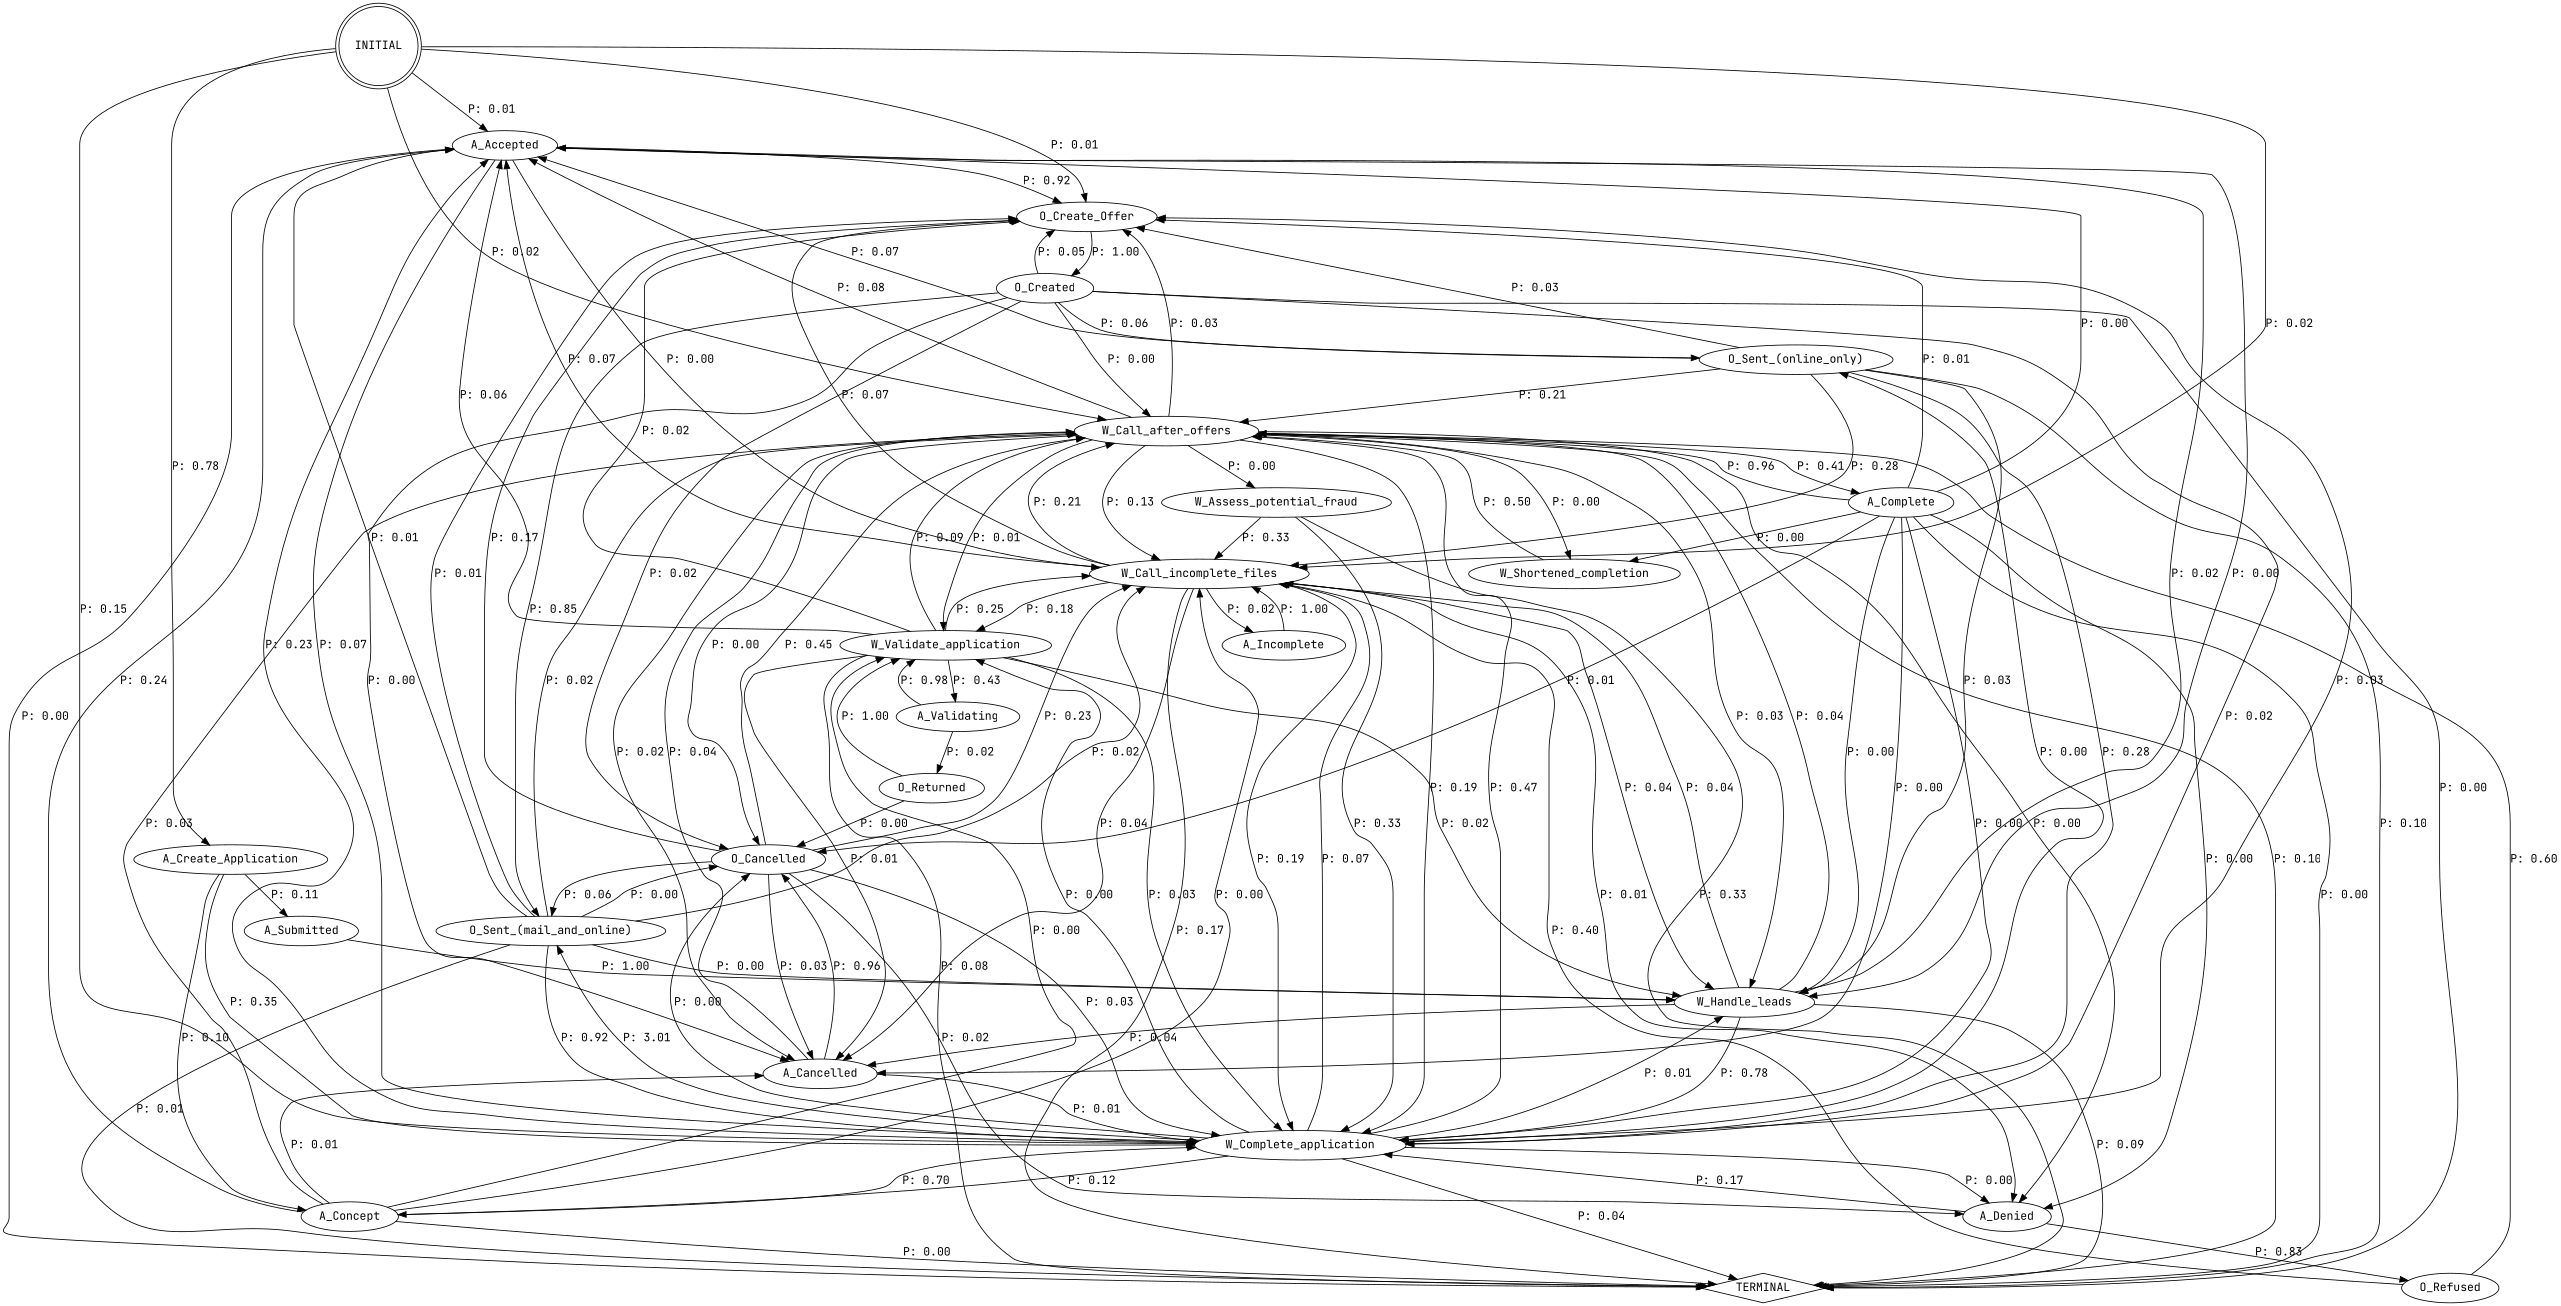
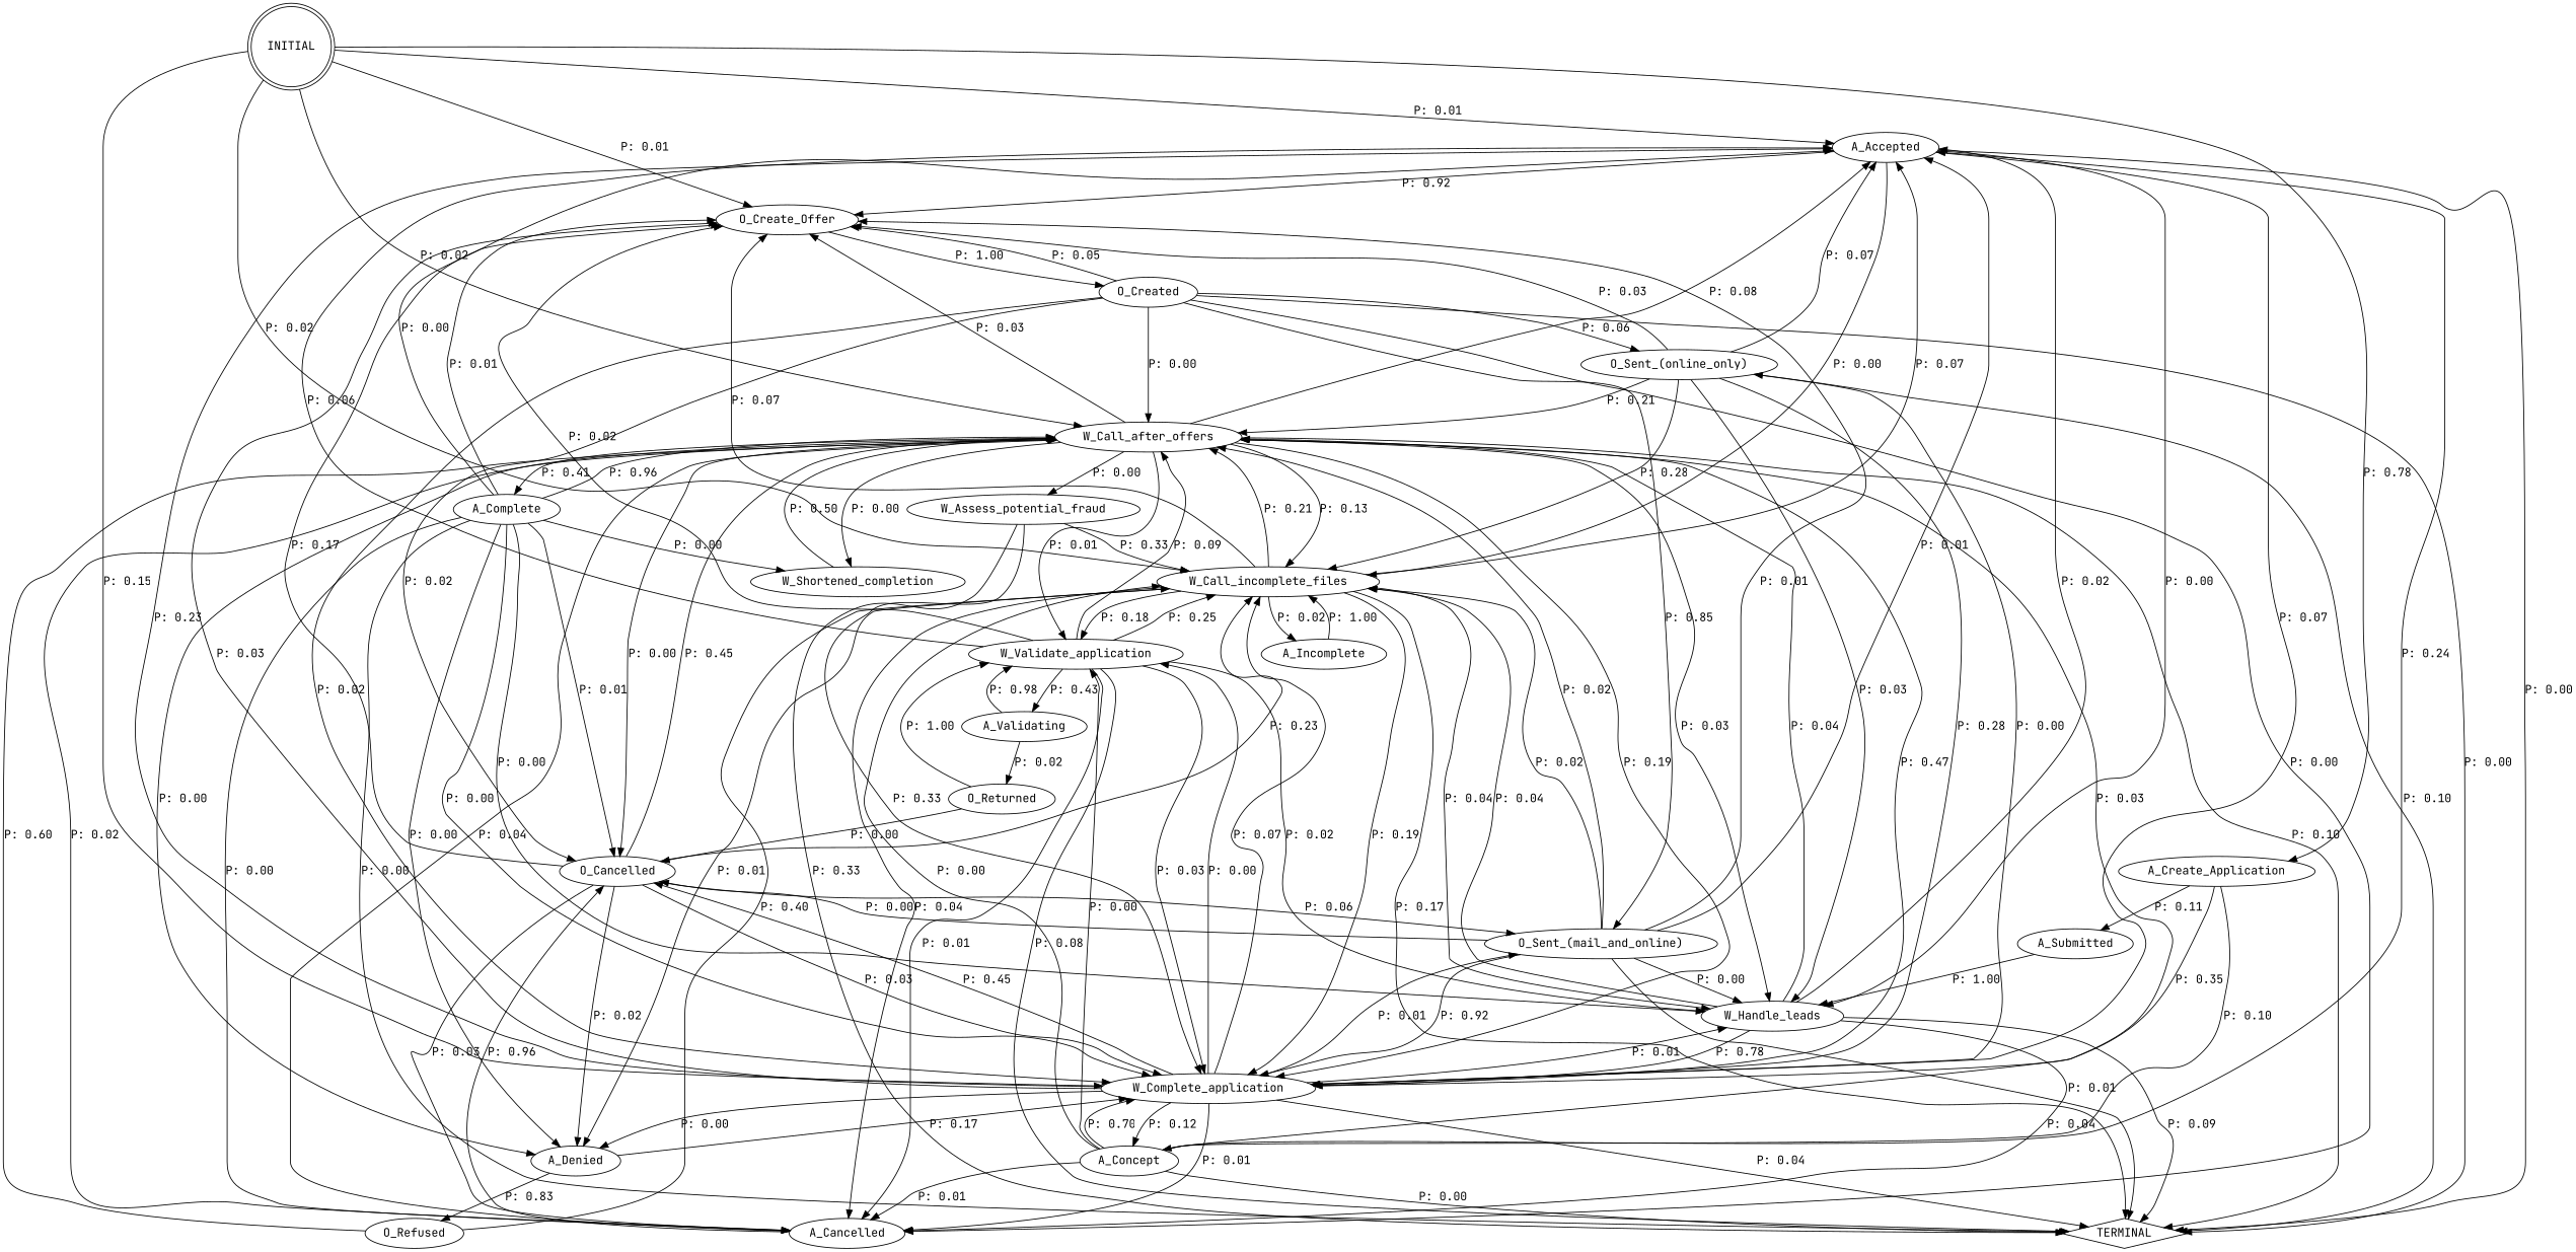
  digraph {
    fontname="JetBrains Mono"
    node [fontname="JetBrains Mono"]
    edge [fontname="JetBrains Mono"]
    n1 [label=A_Accepted]
    n2 [label=O_Create_Offer]
    n3 [label=W_Call_incomplete_files]
    n4 [label=W_Complete_application]
    n5 [label=W_Handle_leads]
    n6 [label=TERMINAL shape=diamond]
    n7 [label=O_Created]
    n8 [label=A_Cancelled]
    n9 [label=W_Call_after_offers]
    n10 [label=A_Denied]
    n11 [label=W_Validate_application]
    n12 [label=A_Incomplete]
    n13 [label=O_Cancelled]
    n14 [label=A_Concept]
    n15 [label="O_Sent_(mail_and_online)"]
    n16 [label="O_Sent_(online_only)"]
    n17 [label=A_Complete]
    n18 [label=W_Shortened_completion]
    n19 [label=W_Assess_potential_fraud]
    n20 [label=O_Refused]
    n21 [label=A_Validating]
    n22 [label=A_Create_Application]
    n23 [label=A_Submitted]
    n24 [label=O_Returned]
    n25 [label=INITIAL shape=doublecircle]
    n1 -> n2 [label="P: 0.92"]
    n1 -> n3 [label="P: 0.00"]
    n1 -> n4 [label="P: 0.07"]
    n1 -> n5 [label="P: 0.00"]
    n1 -> n6 [label="P: 0.00"]
    n2 -> n7 [label="P: 1.00"]
    n3 -> n1 [label="P: 0.07"]
    n3 -> n2 [label="P: 0.07"]
    n3 -> n4 [label="P: 0.19"]
    n3 -> n5 [label="P: 0.04"]
    n3 -> n6 [label="P: 0.17"]
    n3 -> n8 [label="P: 0.04"]
    n3 -> n9 [label="P: 0.21"]
    n3 -> n10 [label="P: 0.01"]
    n3 -> n11 [label="P: 0.18"]
    n3 -> n12 [label="P: 0.02"]
    n4 -> n1 [label="P: 0.23"]
    n4 -> n2 [label="P: 0.03"]
    n4 -> n3 [label="P: 0.07"]
    n4 -> n5 [label="P: 0.01"]
    n4 -> n6 [label="P: 0.04"]
-   n8 -> n4 [label="P: 0.01"]
+   n4 -> n8 [label="P: 0.01"]
    n4 -> n9 [label="P: 0.47"]
    n4 -> n10 [label="P: 0.00"]
    n4 -> n11 [label="P: 0.00"]
-   n4 -> n13 [label="P: 0.00"]
+   n4 -> n13 [label="P: 0.45"]
    n4 -> n14 [label="P: 0.12"]
-   n4 -> n15 [label="P: 3.01"]
+   n4 -> n15 [label="P: 0.01"]
    n4 -> n16 [label="P: 0.00"]
    n5 -> n1 [label="P: 0.02"]
    n5 -> n3 [label="P: 0.04"]
    n5 -> n4 [label="P: 0.78"]
    n5 -> n6 [label="P: 0.09"]
    n5 -> n8 [label="P: 0.04"]
    n5 -> n9 [label="P: 0.04"]
    n7 -> n2 [label="P: 0.05"]
    n7 -> n4 [label="P: 0.02"]
    n7 -> n6 [label="P: 0.00"]
    n7 -> n8 [label="P: 0.00"]
    n7 -> n9 [label="P: 0.00"]
    n7 -> n13 [label="P: 0.02"]
    n7 -> n15 [label="P: 0.85"]
    n7 -> n16 [label="P: 0.06"]
    n8 -> n9 [label="P: 0.04"]
    n8 -> n13 [label="P: 0.96"]
    n9 -> n1 [label="P: 0.08"]
    n9 -> n2 [label="P: 0.03"]
    n9 -> n3 [label="P: 0.13"]
    n9 -> n4 [label="P: 0.19"]
    n9 -> n5 [label="P: 0.03"]
    n9 -> n6 [label="P: 0.10"]
    n9 -> n8 [label="P: 0.02"]
    n9 -> n10 [label="P: 0.00"]
    n9 -> n11 [label="P: 0.01"]
    n9 -> n13 [label="P: 0.00"]
    n9 -> n17 [label="P: 0.41"]
    n9 -> n18 [label="P: 0.00"]
    n9 -> n19 [label="P: 0.00"]
    n10 -> n4 [label="P: 0.17"]
    n10 -> n20 [label="P: 0.83"]
    n11 -> n1 [label="P: 0.06"]
    n11 -> n2 [label="P: 0.02"]
    n11 -> n3 [label="P: 0.25"]
    n11 -> n4 [label="P: 0.03"]
    n11 -> n5 [label="P: 0.02"]
    n11 -> n6 [label="P: 0.08"]
    n11 -> n8 [label="P: 0.01"]
    n11 -> n9 [label="P: 0.09"]
    n11 -> n21 [label="P: 0.43"]
    n12 -> n3 [label="P: 1.00"]
    n13 -> n2 [label="P: 0.17"]
    n13 -> n3 [label="P: 0.23"]
    n13 -> n4 [label="P: 0.03"]
    n13 -> n8 [label="P: 0.03"]
    n13 -> n9 [label="P: 0.45"]
    n13 -> n10 [label="P: 0.02"]
    n13 -> n15 [label="P: 0.06"]
    n14 -> n1 [label="P: 0.24"]
    n14 -> n3 [label="P: 0.00"]
    n14 -> n4 [label="P: 0.70"]
    n14 -> n6 [label="P: 0.00"]
    n14 -> n8 [label="P: 0.01"]
    n14 -> n9 [label="P: 0.03"]
    n14 -> n11 [label="P: 0.00"]
    n15 -> n1 [label="P: 0.01"]
    n15 -> n2 [label="P: 0.01"]
    n15 -> n3 [label="P: 0.02"]
    n15 -> n4 [label="P: 0.92"]
    n15 -> n5 [label="P: 0.00"]
    n15 -> n6 [label="P: 0.01"]
    n15 -> n9 [label="P: 0.02"]
    n15 -> n13 [label="P: 0.00"]
    n16 -> n1 [label="P: 0.07"]
    n16 -> n2 [label="P: 0.03"]
    n16 -> n3 [label="P: 0.28"]
    n16 -> n4 [label="P: 0.28"]
    n16 -> n5 [label="P: 0.03"]
    n16 -> n6 [label="P: 0.10"]
    n16 -> n9 [label="P: 0.21"]
    n17 -> n1 [label="P: 0.00"]
    n17 -> n2 [label="P: 0.01"]
    n17 -> n4 [label="P: 0.00"]
    n17 -> n5 [label="P: 0.00"]
    n17 -> n6 [label="P: 0.00"]
    n17 -> n8 [label="P: 0.00"]
    n17 -> n9 [label="P: 0.96"]
    n17 -> n10 [label="P: 0.00"]
    n17 -> n13 [label="P: 0.01"]
    n17 -> n18 [label="P: 0.00"]
    n18 -> n9 [label="P: 0.50"]
    n19 -> n3 [label="P: 0.33"]
    n19 -> n4 [label="P: 0.33"]
    n19 -> n6 [label="P: 0.33"]
    n20 -> n3 [label="P: 0.40"]
    n20 -> n9 [label="P: 0.60"]
    n21 -> n11 [label="P: 0.98"]
    n21 -> n24 [label="P: 0.02"]
    n22 -> n4 [label="P: 0.35"]
    n22 -> n14 [label="P: 0.10"]
    n22 -> n23 [label="P: 0.11"]
    n23 -> n5 [label="P: 1.00"]
    n24 -> n11 [label="P: 1.00"]
    n24 -> n13 [label="P: 0.00"]
    n25 -> n1 [label="P: 0.01"]
    n25 -> n2 [label="P: 0.01"]
    n25 -> n3 [label="P: 0.02"]
    n25 -> n4 [label="P: 0.15"]
    n25 -> n9 [label="P: 0.02"]
    n25 -> n22 [label="P: 0.78"]
  }
